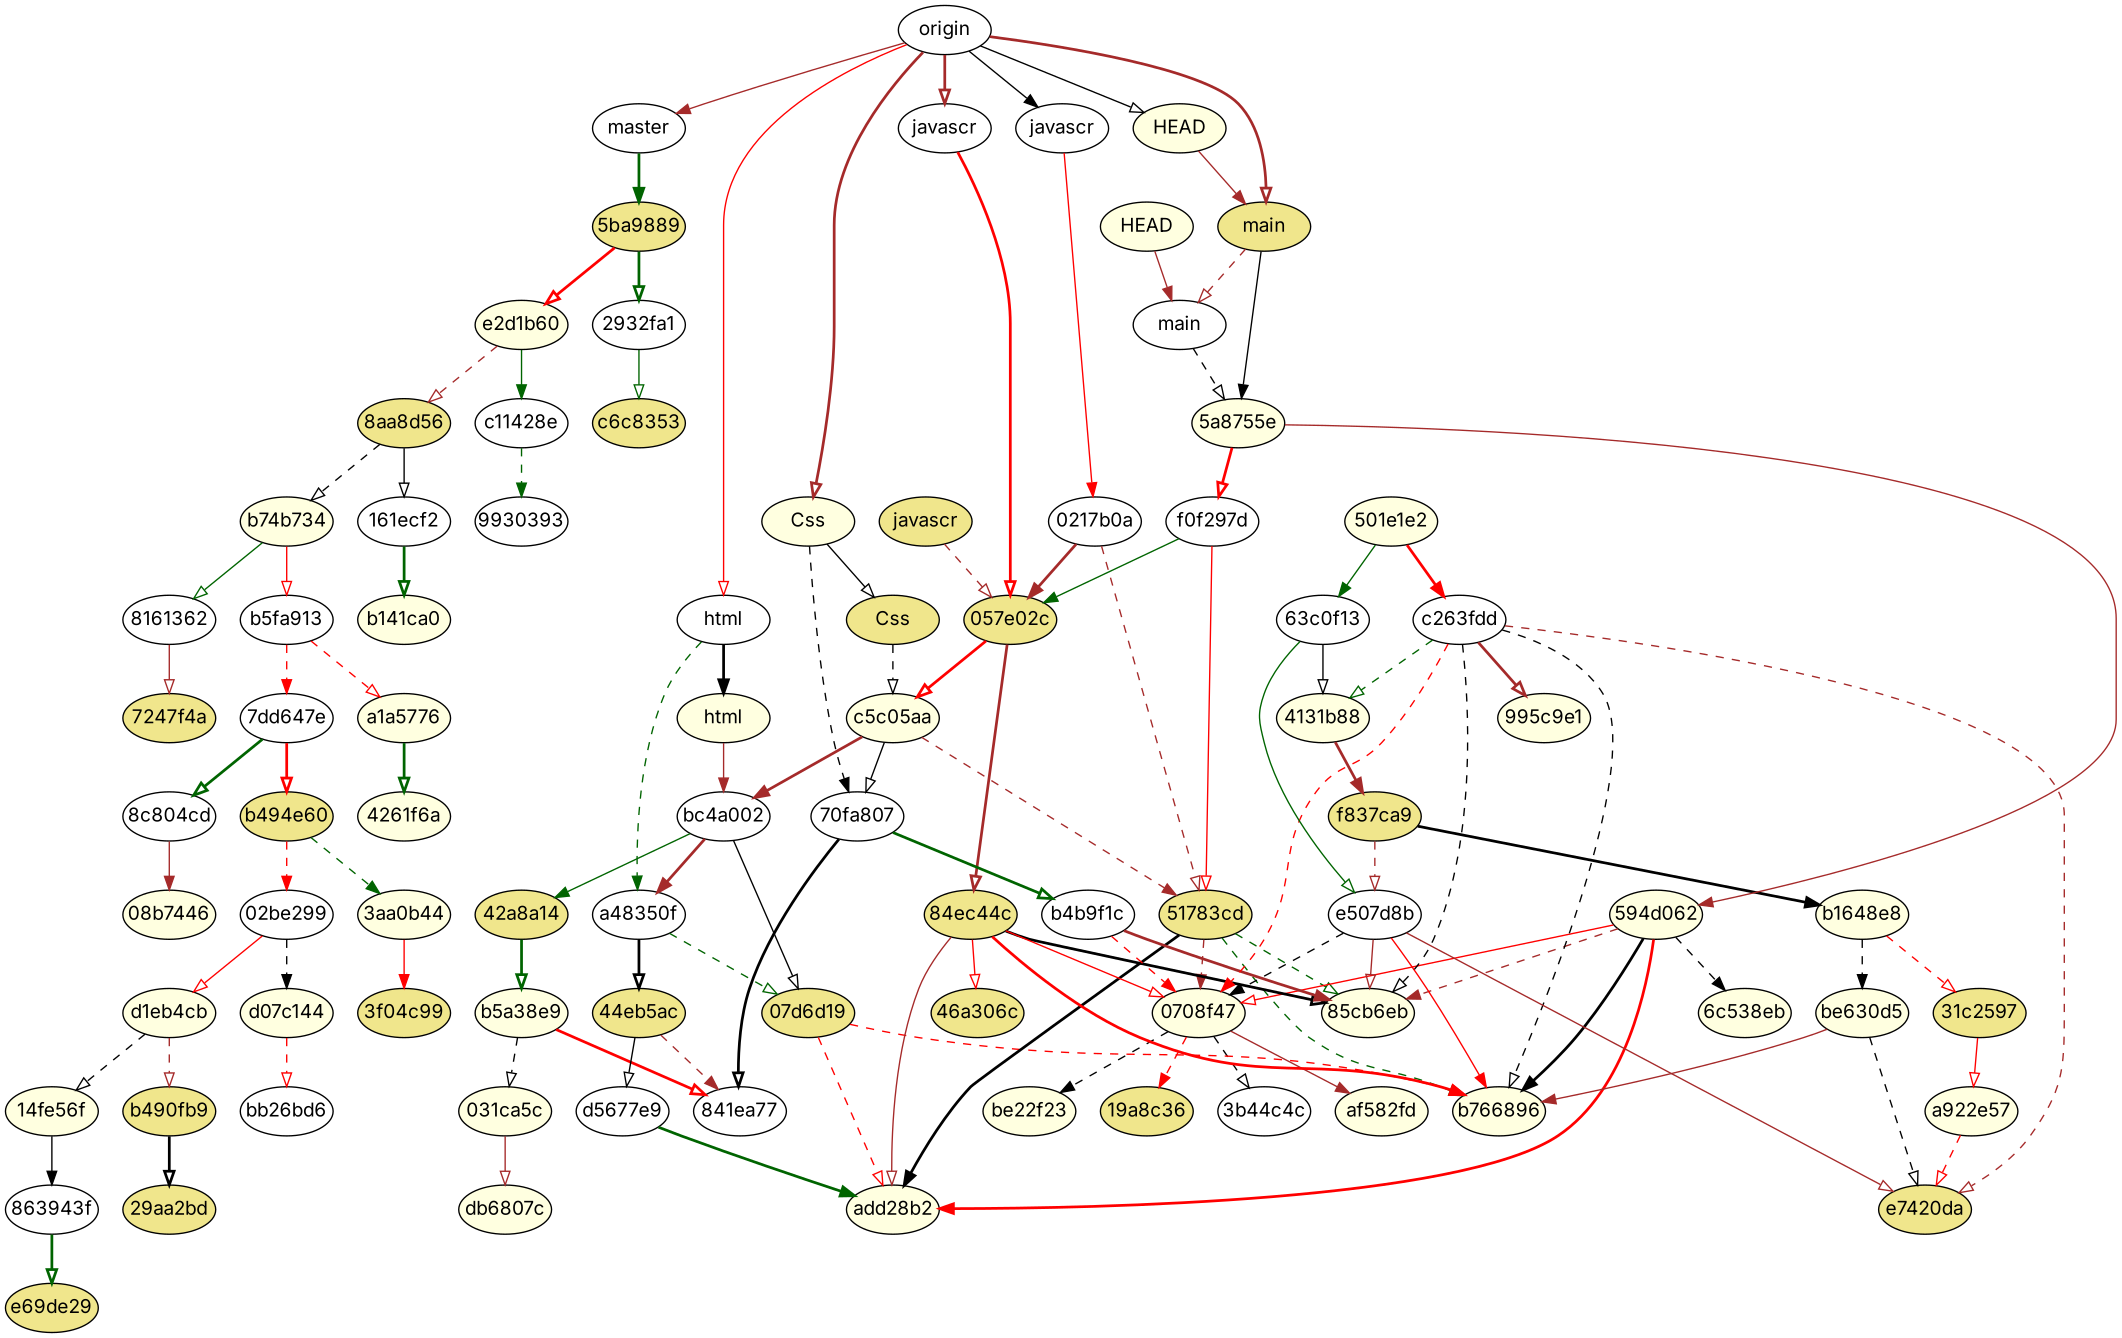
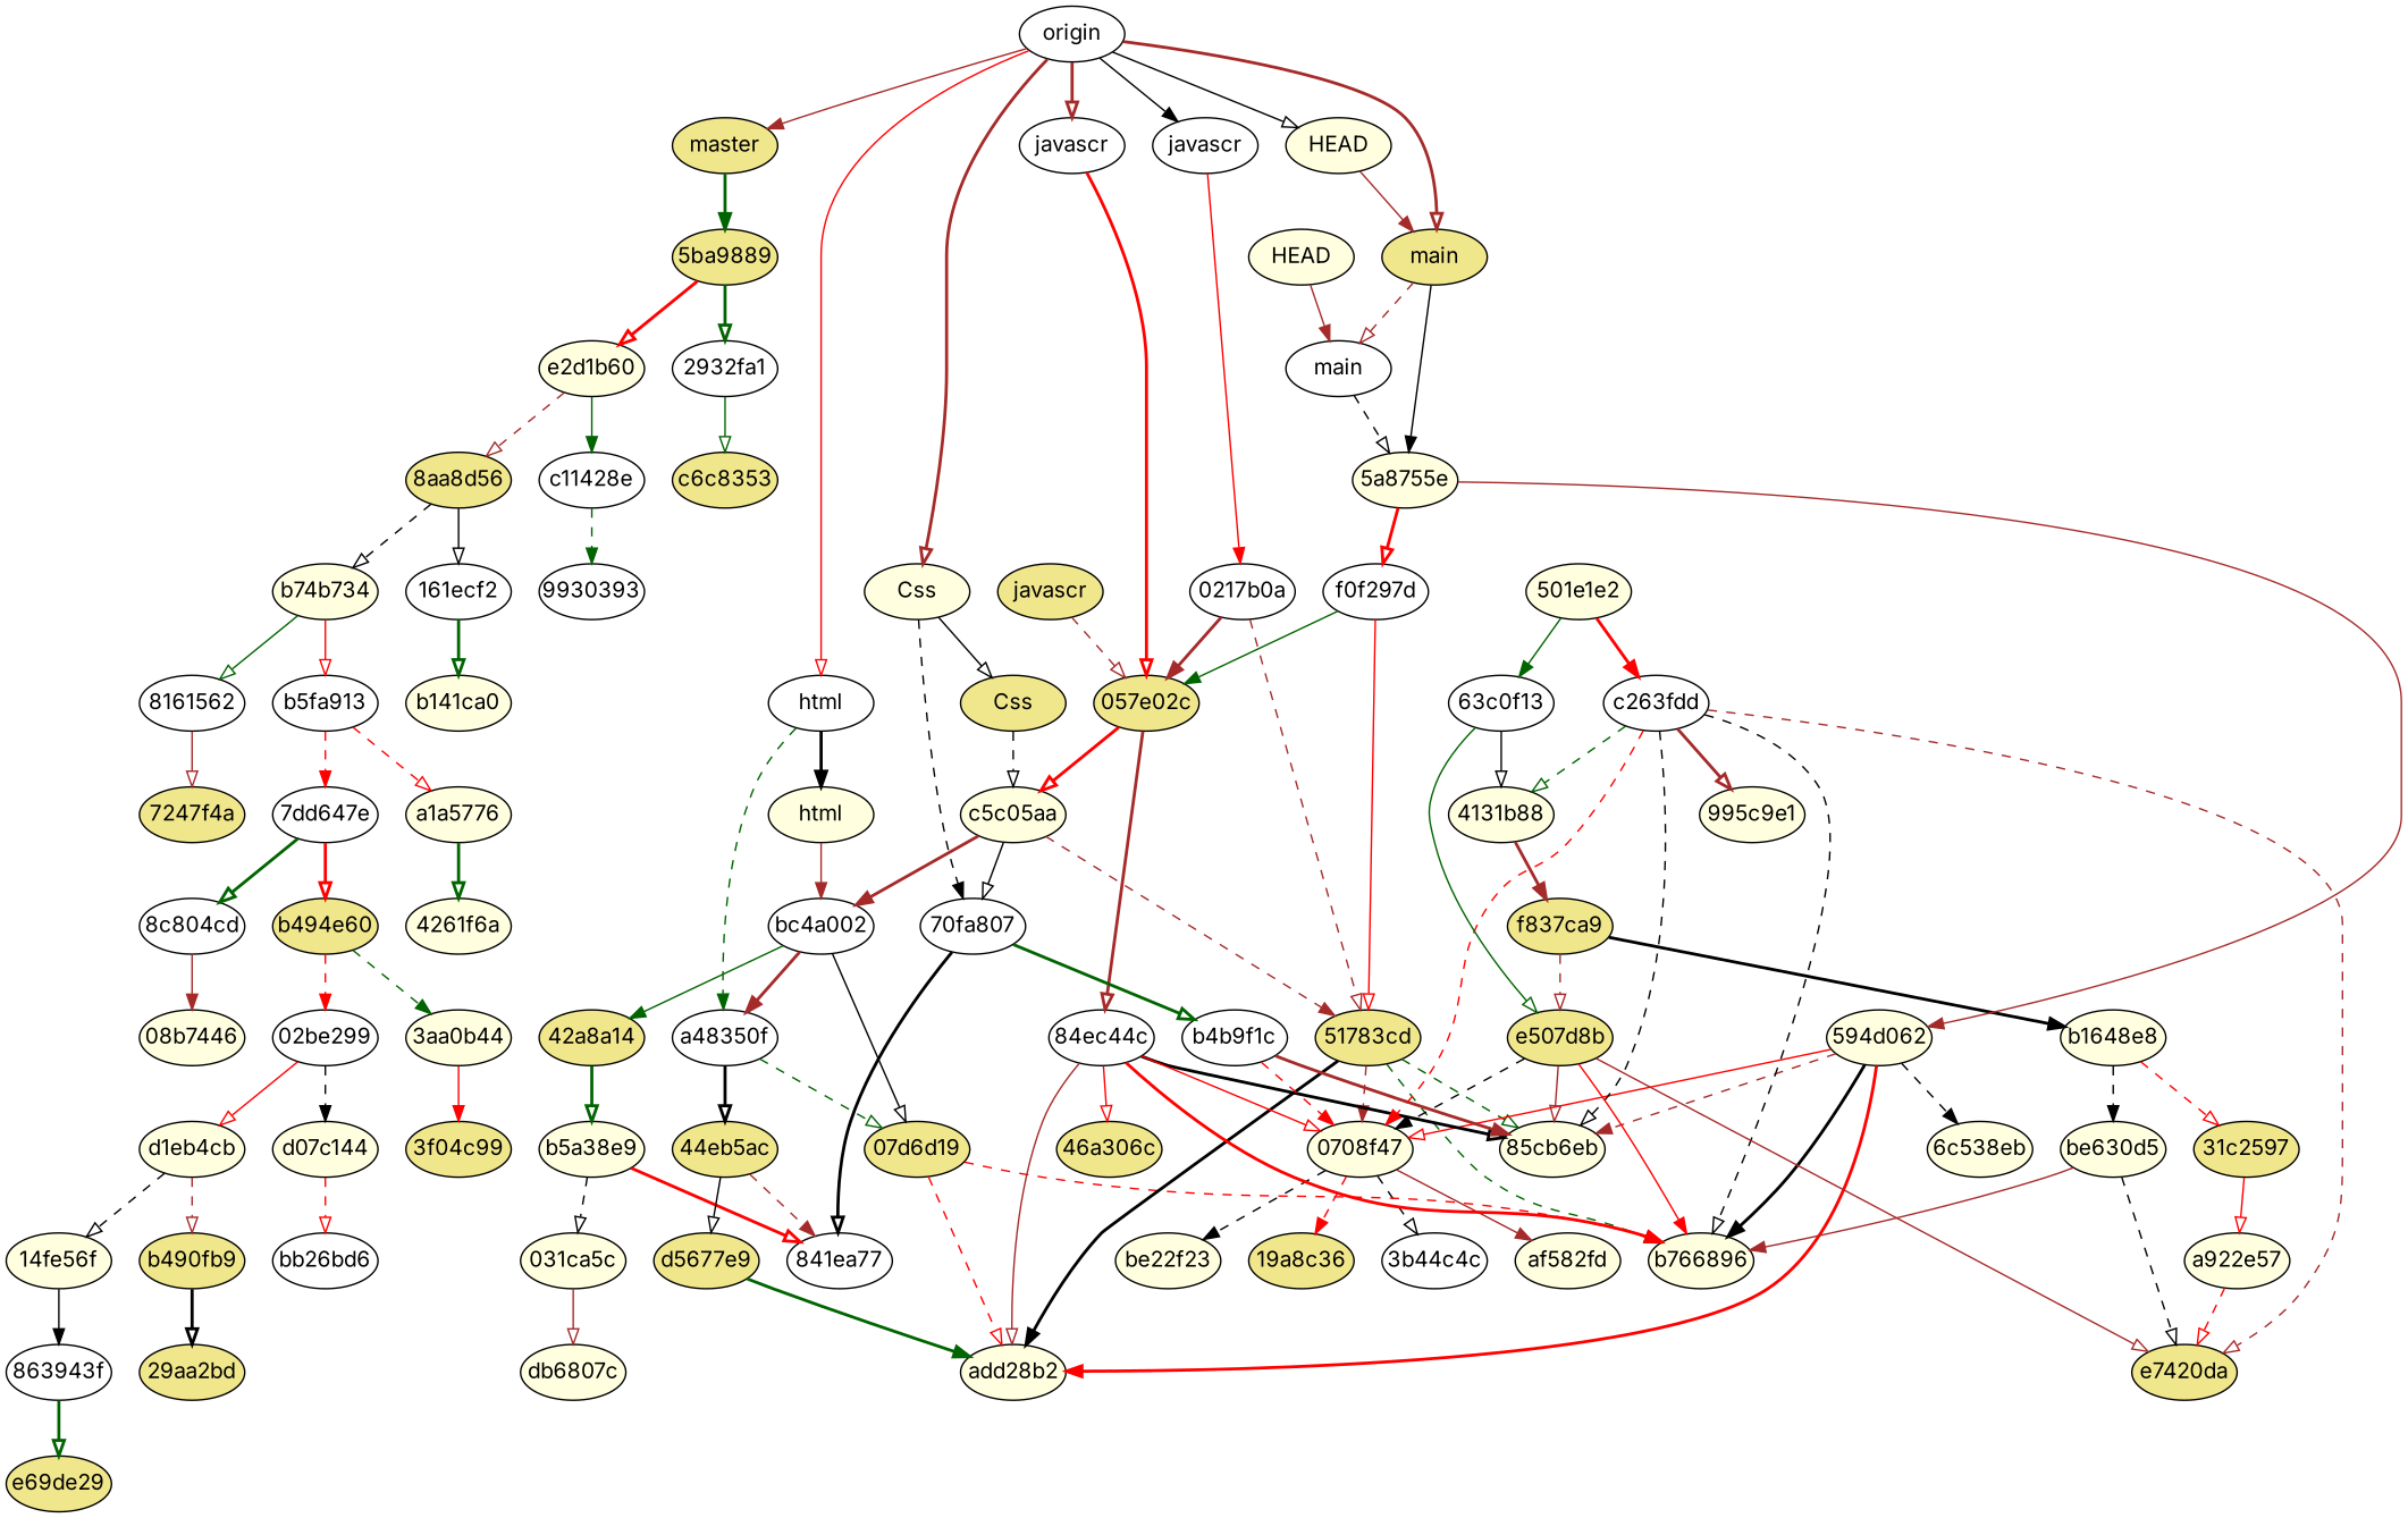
  digraph {
    fontname=Inter
    node [fillcolor=lightyellow fixedsize=true fontname=Inter style=filled]
    edge [arrowhead=onormal color=brown fontname=Inter style=dashed]
    n1 [label="08b7446" width=0.95]
    n2 [fillcolor=khaki label="19a8c36" width=0.95]
    n3 [fillcolor=khaki label="29aa2bd" width=0.95]
    n4 [fillcolor=white label="3b44c4c" width=0.95]
    n5 [fillcolor=khaki label="3f04c99" width=0.95]
    n6 [label="4261f6a" width=0.95]
    n7 [fillcolor=khaki label="46a306c" width=0.95]
    n8 [label="6c538eb" width=0.95]
    n9 [fillcolor=khaki label="7247f4a" width=0.95]
    n10 [label="85cb6eb" width=0.95]
    n11 [fillcolor=white label=9930393 width=0.95]
    n12 [label="995c9e1" width=0.95]
    n13 [label=add28b2 width=0.95]
    n14 [label=af582fd width=0.95]
    n15 [label=b141ca0 width=0.95]
    n16 [label=b766896 width=0.95]
    n17 [fillcolor=white label=bb26bd6 width=0.95]
    n18 [label=be22f23 width=0.95]
    n19 [fillcolor=khaki label=c6c8353 width=0.95]
    n20 [label=db6807c width=0.95]
    n21 [fillcolor=khaki label=e69de29 width=0.95]
    n22 [fillcolor=khaki label=e7420da width=0.95]
    n23 [label="031ca5c" width=0.95]
    n24 [label="0708f47" width=0.95]
    n25 [fillcolor=khaki label="07d6d19" width=0.95]
    n26 [fillcolor=white label="161ecf2" width=0.95]
    n27 [fillcolor=white label="2932fa1" width=0.95]
    n28 [label="3aa0b44" width=0.95]
    n29 [fillcolor=khaki label="51783cd" width=0.95]
    n30 [label="594d062" width=0.95]
-   n31 [fillcolor=white label=8161362 width=0.95]
-   n32 [fillcolor=khaki label="84ec44c" width=0.95]
+   n31 [fillcolor=white label=8161562 width=0.95]
+   n32 [fillcolor=white label="84ec44c" width=0.95]
    n33 [fillcolor=white label="863943f" width=0.95]
    n34 [fillcolor=white label="8c804cd" width=0.95]
    n35 [label=a1a5776 width=0.95]
    n36 [label=a922e57 width=0.95]
    n37 [fillcolor=khaki label=b490fb9 width=0.95]
    n38 [fillcolor=white label=b4b9f1c width=0.95]
    n39 [label=be630d5 width=0.95]
    n40 [fillcolor=white label=c11428e width=0.95]
    n41 [fillcolor=white label=c263fdd width=0.95]
    n42 [label="4131b88" width=0.95]
    n43 [label=d07c144 width=0.95]
-   n44 [fillcolor=white label=d5677e9 width=0.95]
-   n45 [fillcolor=white label=e507d8b width=0.95]
+   n44 [fillcolor=khaki label=d5677e9 width=0.95]
+   n45 [fillcolor=khaki label=e507d8b width=0.95]
    n46 [fillcolor=white label="0217b0a" width=0.95]
    n47 [fillcolor=khaki label="057e02c" width=0.95]
    n48 [label=c5c05aa width=0.95]
    n49 [fillcolor=white label="70fa807" width=0.95]
    n50 [fillcolor=white label=bc4a002 width=0.95]
    n51 [fillcolor=white label="02be299" width=0.95]
    n52 [label=d1eb4cb width=0.95]
    n53 [label="14fe56f" width=0.95]
    n54 [fillcolor=white label="841ea77" width=0.95]
    n55 [fillcolor=khaki label="42a8a14" width=0.95]
    n56 [fillcolor=white label=a48350f width=0.95]
    n57 [fillcolor=khaki label="31c2597" width=0.95]
    n58 [fillcolor=khaki label=f837ca9 width=0.95]
    n59 [label=b1648e8 width=0.95]
    n60 [label=b5a38e9 width=0.95]
    n61 [fillcolor=khaki label="44eb5ac" width=0.95]
    n62 [label="501e1e2" width=0.95]
    n63 [fillcolor=white label="63c0f13" width=0.95]
    n64 [label="5a8755e" width=0.95]
    n65 [fillcolor=white label=f0f297d width=0.95]
    n66 [fillcolor=khaki label="5ba9889" width=0.95]
    n67 [label=e2d1b60 width=0.95]
    n68 [fillcolor=khaki label="8aa8d56" width=0.95]
    n69 [label=b74b734 width=0.95]
    n70 [fillcolor=white label="7dd647e" width=0.95]
    n71 [fillcolor=khaki label=b494e60 width=0.95]
    n72 [fillcolor=white label=b5fa913 width=0.95]
    n73 [fillcolor=khaki label=Css width=0.95]
    n74 [label=html width=0.95]
    n75 [fillcolor=khaki label=javascr width=0.95]
    n76 [fillcolor=white label=main width=0.95]
    n77 [label=HEAD width=0.95]
    n78 [label=Css width=0.95]
    n79 [fillcolor=white label=html width=0.95]
    n80 [fillcolor=white label=javascr width=0.95]
    n81 [fillcolor=white label=javascr width=0.95]
    n82 [fillcolor=khaki label=main width=0.95]
-   n83 [fillcolor=white label=master width=0.95]
+   n83 [fillcolor=khaki label=master width=0.95]
    n84 [label=HEAD width=0.95]
    n85 [fillcolor=white label=origin width=0.95]
    n23 -> n20 [style=solid]
    n24 -> n2 [arrowhead=normal color=red]
    n24 -> n4 [color=black]
    n24 -> n14 [arrowhead=normal style=solid]
    n24 -> n18 [arrowhead=normal color=black]
    n25 -> n13 [color=red]
    n25 -> n16 [color=red]
    n26 -> n15 [color=darkgreen style=bold]
    n27 -> n19 [color=darkgreen style=solid]
    n28 -> n5 [arrowhead=normal color=red style=solid]
    n29 -> n10 [color=darkgreen]
    n29 -> n13 [arrowhead=normal color=black style=bold]
    n29 -> n16 [color=darkgreen]
    n29 -> n24 [arrowhead=normal]
    n30 -> n8 [arrowhead=normal color=black]
    n30 -> n10 [arrowhead=normal]
    n30 -> n13 [arrowhead=normal color=red style=bold]
    n30 -> n16 [arrowhead=normal color=black style=bold]
    n30 -> n24 [color=red style=solid]
    n31 -> n9 [style=solid]
    n32 -> n7 [color=red style=solid]
    n32 -> n10 [color=black style=bold]
    n32 -> n13 [style=solid]
    n32 -> n16 [arrowhead=normal color=red style=bold]
    n32 -> n24 [color=red style=solid]
    n33 -> n21 [color=darkgreen style=bold]
    n34 -> n1 [arrowhead=normal style=solid]
    n35 -> n6 [color=darkgreen style=bold]
    n36 -> n22 [color=red]
    n37 -> n3 [color=black style=bold]
    n38 -> n10 [arrowhead=normal style=bold]
    n38 -> n24 [arrowhead=normal color=red]
    n39 -> n16 [arrowhead=normal style=solid]
    n39 -> n22 [color=black]
    n40 -> n11 [arrowhead=normal color=darkgreen]
    n41 -> n10 [color=black]
    n41 -> n12 [style=bold]
    n41 -> n16 [color=black]
    n41 -> n22
    n41 -> n24 [arrowhead=normal color=red]
    n41 -> n42 [color=darkgreen]
    n42 -> n58 [arrowhead=normal style=bold]
    n43 -> n17 [color=red]
    n44 -> n13 [arrowhead=normal color=darkgreen style=bold]
    n45 -> n10 [style=solid]
    n45 -> n16 [arrowhead=normal color=red style=solid]
    n45 -> n22 [style=solid]
    n45 -> n24 [arrowhead=normal color=black]
    n46 -> n29
    n46 -> n47 [arrowhead=normal style=bold]
    n47 -> n32 [style=bold]
    n47 -> n48 [color=red style=bold]
    n48 -> n29 [arrowhead=normal]
    n48 -> n49 [color=black style=solid]
    n48 -> n50 [arrowhead=normal style=bold]
    n49 -> n38 [color=darkgreen style=bold]
    n49 -> n54 [color=black style=bold]
    n50 -> n25 [color=black style=solid]
    n50 -> n55 [arrowhead=normal color=darkgreen style=solid]
    n50 -> n56 [arrowhead=normal style=bold]
    n51 -> n43 [arrowhead=normal color=black]
    n51 -> n52 [color=red style=solid]
    n52 -> n37
    n52 -> n53 [color=black]
    n53 -> n33 [arrowhead=normal color=black style=solid]
    n55 -> n60 [color=darkgreen style=bold]
    n56 -> n25 [color=darkgreen]
    n56 -> n61 [color=black style=bold]
    n57 -> n36 [color=red style=solid]
    n58 -> n45
    n58 -> n59 [arrowhead=normal color=black style=bold]
    n59 -> n39 [arrowhead=normal color=black]
    n59 -> n57 [color=red]
    n60 -> n23 [color=black]
    n60 -> n54 [color=red style=bold]
    n61 -> n44 [color=black style=solid]
    n61 -> n54 [arrowhead=normal]
    n62 -> n41 [arrowhead=normal color=red style=bold]
    n62 -> n63 [arrowhead=normal color=darkgreen style=solid]
    n63 -> n42 [color=black style=solid]
    n63 -> n45 [color=darkgreen style=solid]
    n64 -> n30 [arrowhead=normal style=solid]
    n64 -> n65 [color=red style=bold]
    n65 -> n29 [color=red style=solid]
    n65 -> n47 [arrowhead=normal color=darkgreen style=solid]
    n66 -> n27 [color=darkgreen style=bold]
    n66 -> n67 [color=red style=bold]
    n67 -> n40 [arrowhead=normal color=darkgreen style=solid]
    n67 -> n68
    n68 -> n26 [color=black style=solid]
    n68 -> n69 [color=black]
    n69 -> n31 [color=darkgreen style=solid]
    n69 -> n72 [color=red style=solid]
    n70 -> n34 [color=darkgreen style=bold]
    n70 -> n71 [color=red style=bold]
    n71 -> n28 [arrowhead=normal color=darkgreen]
    n71 -> n51 [arrowhead=normal color=red]
    n72 -> n35 [color=red]
    n72 -> n70 [arrowhead=normal color=red]
    n73 -> n48 [color=black]
    n74 -> n50 [arrowhead=normal style=solid]
    n75 -> n47
    n76 -> n64 [color=black]
    n77 -> n76 [arrowhead=normal style=solid]
    n78 -> n49 [arrowhead=normal color=black]
    n78 -> n73 [color=black style=solid]
    n79 -> n56 [arrowhead=normal color=darkgreen]
    n79 -> n74 [arrowhead=normal color=black style=bold]
    n80 -> n47 [color=red style=bold]
    n81 -> n46 [arrowhead=normal color=red style=solid]
    n82 -> n64 [arrowhead=normal color=black style=solid]
    n82 -> n76
    n83 -> n66 [arrowhead=normal color=darkgreen style=bold]
    n84 -> n82 [arrowhead=normal style=solid]
    n85 -> n78 [style=bold]
    n85 -> n79 [color=red style=solid]
    n85 -> n80 [style=bold]
    n85 -> n81 [arrowhead=normal color=black style=solid]
    n85 -> n82 [style=bold]
    n85 -> n83 [arrowhead=normal style=solid]
    n85 -> n84 [color=black style=solid]
  }
